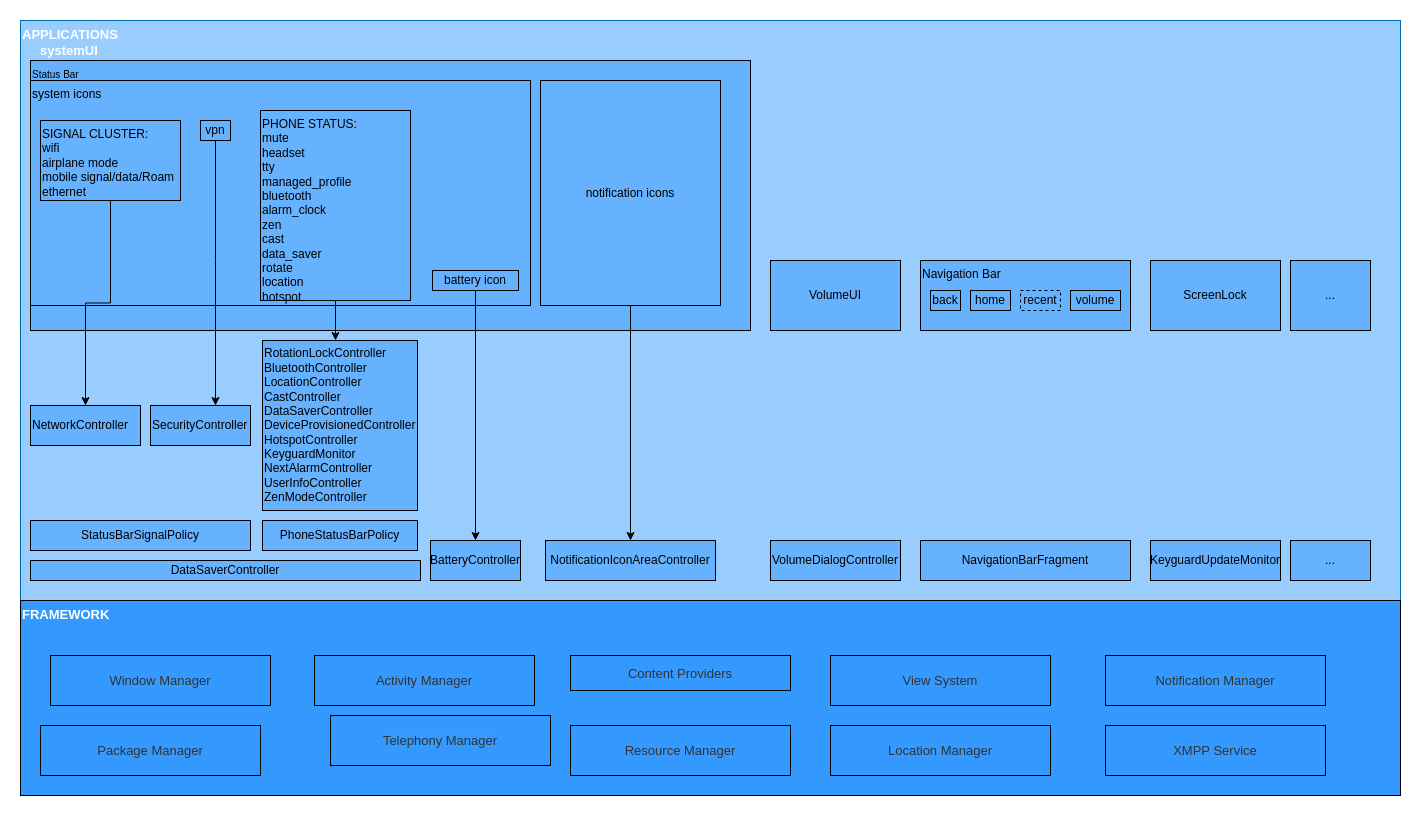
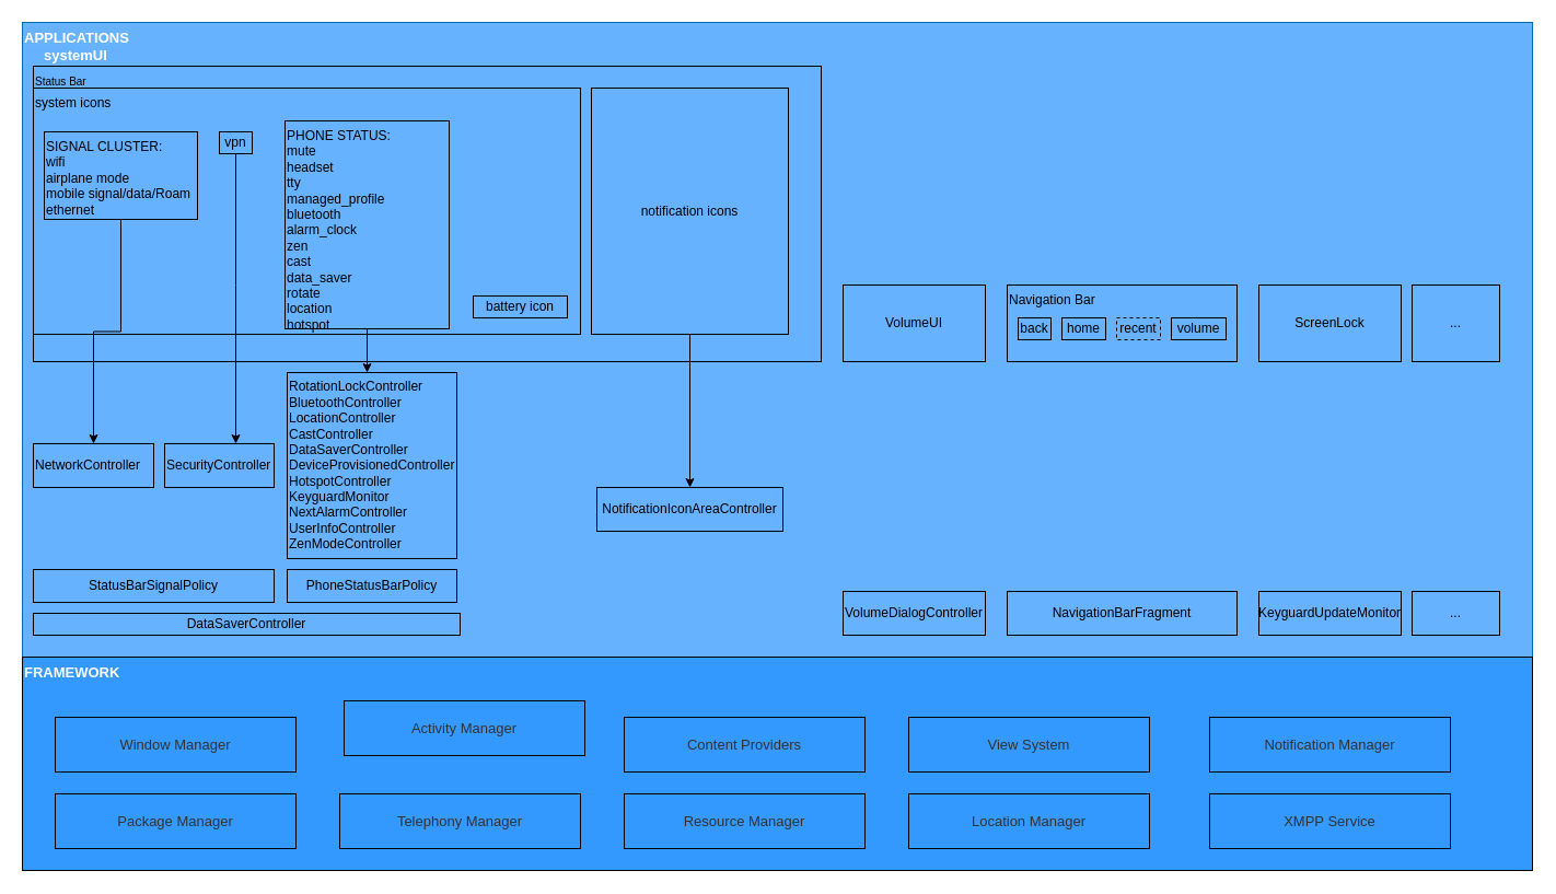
  <mxCell id="0" />
  <mxCell id="1" parent="0" />
- <mxCell id="2" value="&lt;span style=&quot;font-size: 13px; font-weight: 700; white-space: normal; background-color: rgba(255, 255, 255, 0.01);&quot;&gt;APPLICATIONS&lt;/span&gt;&lt;div style=&quot;resize: none; outline: 0px; font-size: 13px; font-weight: 700; white-space: normal;&quot;&gt;&amp;nbsp; &amp;nbsp; &amp;nbsp;systemUI&lt;/div&gt;" style="rounded=0;whiteSpace=wrap;html=1;fillColor=#99CCFF;strokeColor=#006EAF;fontColor=#ffffff;align=left;verticalAlign=top;" parent="1" vertex="1"><mxGeometry x="20" y="20" width="1380" height="580" as="geometry" /></mxCell>
+ <mxCell id="2" value="&lt;span style=&quot;font-size: 13px; font-weight: 700; white-space: normal; background-color: rgba(255, 255, 255, 0.01);&quot;&gt;APPLICATIONS&lt;/span&gt;&lt;div style=&quot;resize: none; outline: 0px; font-size: 13px; font-weight: 700; white-space: normal;&quot;&gt;&amp;nbsp; &amp;nbsp; &amp;nbsp;systemUI&lt;/div&gt;" style="rounded=0;whiteSpace=wrap;html=1;fillColor=#66b2ff;strokeColor=#006EAF;fontColor=#ffffff;align=left;verticalAlign=top;" parent="1" vertex="1"><mxGeometry x="20" y="20" width="1380" height="580" as="geometry" /></mxCell>
  <mxCell id="3" value="&lt;font style=&quot;font-size: 10px&quot;&gt;Status Bar&lt;/font&gt;" style="rounded=0;whiteSpace=wrap;html=1;fillColor=#66B2FF;align=left;verticalAlign=top;fontColor=#000000;" parent="1" vertex="1"><mxGeometry x="30" y="60" width="720" height="270" as="geometry" /></mxCell>
  <mxCell id="4" value="NetworkController" style="rounded=0;whiteSpace=wrap;html=1;fillColor=#66B2FF;fontColor=#000000;align=left;" parent="1" vertex="1"><mxGeometry x="30" y="405" width="110" height="40" as="geometry" /></mxCell>
  <mxCell id="5" value="SecurityController" style="rounded=0;whiteSpace=wrap;html=1;fillColor=#66B2FF;fontColor=#000000;align=left;" parent="1" vertex="1"><mxGeometry x="150" y="405" width="100" height="40" as="geometry" /></mxCell>
  <mxCell id="6" value="StatusBarSignalPolicy" style="rounded=0;whiteSpace=wrap;html=1;fillColor=#66B2FF;fontColor=#000000;align=center;" parent="1" vertex="1"><mxGeometry x="30" y="520" width="220" height="30" as="geometry" /></mxCell>
  <mxCell id="7" value="PhoneStatusBarPolicy" style="rounded=0;whiteSpace=wrap;html=1;fillColor=#66B2FF;fontColor=#000000;align=center;" parent="1" vertex="1"><mxGeometry x="262" y="520" width="155" height="30" as="geometry" /></mxCell>
  <mxCell id="8" value="RotationLockController&lt;br&gt;BluetoothController&lt;br&gt;LocationController&lt;br&gt;CastController&lt;br&gt;DataSaverController&lt;br&gt;&lt;span&gt;DeviceProvisionedController&lt;/span&gt;&lt;div&gt;HotspotController&lt;/div&gt;&lt;div&gt;KeyguardMonitor&lt;/div&gt;&lt;div&gt;NextAlarmController&lt;/div&gt;&lt;div&gt;UserInfoController&lt;/div&gt;&lt;div&gt;ZenModeController&lt;/div&gt;" style="rounded=0;whiteSpace=wrap;html=1;fillColor=#66B2FF;fontColor=#000000;align=left;" parent="1" vertex="1"><mxGeometry x="262" y="340" width="155" height="170" as="geometry" /></mxCell>
  <mxCell id="9" value="DataSaverController" style="rounded=0;whiteSpace=wrap;html=1;fillColor=#66B2FF;fontColor=#000000;align=center;" parent="1" vertex="1"><mxGeometry x="30" y="560" width="390" height="20" as="geometry" /></mxCell>
  <mxCell id="10" value="system icons" style="rounded=0;whiteSpace=wrap;html=1;fillColor=#66B2FF;align=left;verticalAlign=top;fontColor=#000000;" parent="1" vertex="1"><mxGeometry x="30" y="80" width="500" height="225" as="geometry" /></mxCell>
  <mxCell id="11" value="SIGNAL CLUSTER:&lt;br&gt;wifi&amp;nbsp; &amp;nbsp;&lt;br&gt;airplane mode&amp;nbsp; &amp;nbsp;&lt;br&gt;mobile signal/data/Roam&lt;br&gt;ethernet" style="rounded=0;whiteSpace=wrap;html=1;fillColor=#66B2FF;fontColor=#000000;align=left;verticalAlign=top;" parent="1" vertex="1"><mxGeometry x="40" y="120" width="140" height="80" as="geometry" /></mxCell>
  <mxCell id="12" value="vpn" style="rounded=0;whiteSpace=wrap;html=1;fillColor=#66B2FF;fontColor=#000000;align=center;" parent="1" vertex="1"><mxGeometry x="200" y="120" width="30" height="20" as="geometry" /></mxCell>
  <mxCell id="13" style="edgeStyle=orthogonalEdgeStyle;rounded=0;orthogonalLoop=1;jettySize=auto;html=1;entryX=0.5;entryY=0;entryDx=0;entryDy=0;" parent="1" source="11" target="4" edge="1"><mxGeometry relative="1" as="geometry" /></mxCell>
  <mxCell id="14" style="edgeStyle=orthogonalEdgeStyle;rounded=0;orthogonalLoop=1;jettySize=auto;html=1;" parent="1" source="12" target="5" edge="1"><mxGeometry relative="1" as="geometry"><Array as="points"><mxPoint x="215" y="260" /><mxPoint x="215" y="260" /></Array></mxGeometry></mxCell>
  <mxCell id="15" style="edgeStyle=orthogonalEdgeStyle;rounded=0;orthogonalLoop=1;jettySize=auto;html=1;exitX=0.5;exitY=1;exitDx=0;exitDy=0;" parent="1" source="3" target="3" edge="1"><mxGeometry relative="1" as="geometry" /></mxCell>
  <mxCell id="16" style="edgeStyle=orthogonalEdgeStyle;rounded=0;orthogonalLoop=1;jettySize=auto;html=1;" parent="1" source="17" target="8" edge="1"><mxGeometry relative="1" as="geometry"><Array as="points"><mxPoint x="340" y="300" /><mxPoint x="340" y="300" /></Array></mxGeometry></mxCell>
  <mxCell id="17" value="PHONE STATUS:&lt;span&gt;&lt;br&gt;mute&lt;/span&gt;&lt;br&gt;&lt;div&gt;headset&lt;/div&gt;&lt;div&gt;tty&lt;/div&gt;&lt;div&gt;managed_profile&lt;/div&gt;&lt;div&gt;bluetooth&lt;/div&gt;&lt;div&gt;alarm_clock&lt;/div&gt;&lt;div&gt;zen&lt;/div&gt;&lt;div&gt;cast&lt;/div&gt;&lt;div&gt;data_saver&lt;/div&gt;&lt;div&gt;rotate&lt;/div&gt;&lt;div&gt;location&lt;/div&gt;&lt;div&gt;hotspot&lt;/div&gt;" style="rounded=0;whiteSpace=wrap;html=1;fillColor=#66B2FF;align=left;verticalAlign=top;fontColor=#000000;" parent="1" vertex="1"><mxGeometry x="260" y="110" width="150" height="190" as="geometry" /></mxCell>
  <mxCell id="18" value="" style="group" parent="1" vertex="1" connectable="0"><mxGeometry x="920" y="260" width="210" height="320" as="geometry" /></mxCell>
  <mxCell id="19" value="Navigation Bar" style="rounded=0;whiteSpace=wrap;html=1;fillColor=#66B2FF;align=left;verticalAlign=top;fontColor=#000000;" parent="18" vertex="1"><mxGeometry width="210" height="70" as="geometry" /></mxCell>
  <mxCell id="20" value="back" style="rounded=0;whiteSpace=wrap;html=1;fillColor=#66B2FF;fontColor=#000000;align=center;" parent="18" vertex="1"><mxGeometry x="10" y="30" width="30" height="20" as="geometry" /></mxCell>
  <mxCell id="21" value="home" style="rounded=0;whiteSpace=wrap;html=1;fillColor=#66B2FF;fontColor=#000000;align=center;" parent="18" vertex="1"><mxGeometry x="50" y="30" width="40" height="20" as="geometry" /></mxCell>
  <mxCell id="22" value="recent" style="rounded=0;whiteSpace=wrap;html=1;fillColor=#66B2FF;fontColor=#000000;align=center;dashed=1;" parent="18" vertex="1"><mxGeometry x="100" y="30" width="40" height="20" as="geometry" /></mxCell>
  <mxCell id="23" value="volume" style="rounded=0;whiteSpace=wrap;html=1;fillColor=#66B2FF;fontColor=#000000;align=center;" parent="18" vertex="1"><mxGeometry x="150" y="30" width="50" height="20" as="geometry" /></mxCell>
  <mxCell id="24" value="NavigationBarFragment" style="rounded=0;whiteSpace=wrap;html=1;fillColor=#66B2FF;fontColor=#000000;align=center;" parent="18" vertex="1"><mxGeometry y="280" width="210" height="40" as="geometry" /></mxCell>
  <mxCell id="25" value="" style="group" parent="1" vertex="1" connectable="0"><mxGeometry x="770" y="260" width="130" height="320" as="geometry" /></mxCell>
  <mxCell id="26" value="VolumeUI" style="rounded=0;whiteSpace=wrap;html=1;fillColor=#66B2FF;fontColor=#000000;align=center;" parent="25" vertex="1"><mxGeometry width="130" height="70" as="geometry" /></mxCell>
  <mxCell id="27" value="&lt;span style=&quot;text-align: left ; white-space: nowrap&quot;&gt;VolumeDialogController&lt;/span&gt;" style="rounded=0;whiteSpace=wrap;html=1;fillColor=#66B2FF;fontColor=#000000;align=center;" parent="25" vertex="1"><mxGeometry y="280" width="130" height="40" as="geometry" /></mxCell>
- <mxCell id="28" style="edgeStyle=orthogonalEdgeStyle;rounded=0;orthogonalLoop=1;jettySize=auto;html=1;" parent="1" source="29" target="30" edge="1"><mxGeometry relative="1" as="geometry" /></mxCell>
  <mxCell id="29" value="battery icon" style="rounded=0;whiteSpace=wrap;html=1;fillColor=#66B2FF;fontColor=#000000;align=center;" parent="1" vertex="1"><mxGeometry x="432" y="270" width="86" height="20" as="geometry" /></mxCell>
- <mxCell id="30" value="&lt;div style=&quot;text-align: left&quot;&gt;BatteryController&lt;br&gt;&lt;/div&gt;" style="rounded=0;whiteSpace=wrap;html=1;fillColor=#66B2FF;fontColor=#000000;align=center;" parent="1" vertex="1"><mxGeometry x="430" y="540" width="90" height="40" as="geometry" /></mxCell>
  <mxCell id="31" value="" style="group" parent="1" vertex="1" connectable="0"><mxGeometry x="1150" y="260" width="130" height="320" as="geometry" /></mxCell>
  <mxCell id="32" value="ScreenLock" style="rounded=0;whiteSpace=wrap;html=1;fillColor=#66B2FF;fontColor=#000000;align=center;" parent="31" vertex="1"><mxGeometry width="130" height="70" as="geometry" /></mxCell>
  <mxCell id="33" value="&lt;div style=&quot;text-align: left&quot;&gt;&lt;span style=&quot;white-space: nowrap&quot;&gt;KeyguardUpdateMonitor&lt;/span&gt;&lt;/div&gt;" style="rounded=0;whiteSpace=wrap;html=1;fillColor=#66B2FF;fontColor=#000000;align=center;" parent="31" vertex="1"><mxGeometry y="280" width="130" height="40" as="geometry" /></mxCell>
  <mxCell id="34" value="" style="group" parent="1" vertex="1" connectable="0"><mxGeometry x="20" y="600" width="1380" height="195" as="geometry" /></mxCell>
  <mxCell id="35" value="&lt;div style=&quot;resize: none ; outline: 0px ; font-size: 13px ; color: rgb(255 , 255 , 255) ; white-space: normal&quot;&gt;FRAMEWORK&amp;nbsp; &amp;nbsp;&amp;nbsp;&lt;/div&gt;" style="rounded=0;whiteSpace=wrap;html=1;align=left;verticalAlign=top;fontStyle=1;fillColor=#3399FF;" parent="34" vertex="1"><mxGeometry width="1380" height="195" as="geometry" /></mxCell>
  <mxCell id="36" value="&lt;span style=&quot;color: rgb(50, 50, 50); font-size: 13px; white-space: normal; background-color: rgba(255, 255, 255, 0.01);&quot;&gt;Window Manager&lt;/span&gt;" style="rounded=0;whiteSpace=wrap;html=1;fillColor=#3399FF;align=center;fontStyle=0" parent="34" vertex="1"><mxGeometry x="30" y="55" width="220" height="50" as="geometry" /></mxCell>
- <mxCell id="37" value="&lt;span style=&quot;color: rgb(50, 50, 50); font-size: 13px; background-color: rgba(255, 255, 255, 0.01);&quot;&gt;Package Manager&lt;/span&gt;" style="rounded=0;whiteSpace=wrap;html=1;fillColor=#3399FF;align=center;fontStyle=0" parent="34" vertex="1"><mxGeometry x="20" y="125" width="220" height="50" as="geometry" /></mxCell>
- <mxCell id="38" value="&lt;span style=&quot;color: rgb(50 , 50 , 50) ; font-size: 13px ; font-weight: 400 ; background-color: rgba(255 , 255 , 255 , 0.01)&quot;&gt;Telephony Manager&lt;/span&gt;" style="rounded=0;whiteSpace=wrap;html=1;fillColor=#3399FF;align=center;fontStyle=1" parent="34" vertex="1"><mxGeometry x="310" y="115" width="220" height="50" as="geometry" /></mxCell>
- <mxCell id="39" value="&lt;span style=&quot;color: rgb(50 , 50 , 50) ; font-size: 13px ; font-weight: 400 ; background-color: rgba(255 , 255 , 255 , 0.01)&quot;&gt;Activity Manager&lt;/span&gt;" style="rounded=0;whiteSpace=wrap;html=1;fillColor=#3399FF;align=center;fontStyle=1" parent="34" vertex="1"><mxGeometry x="294" y="55" width="220" height="50" as="geometry" /></mxCell>
+ <mxCell id="37" value="&lt;span style=&quot;color: rgb(50, 50, 50); font-size: 13px; background-color: rgba(255, 255, 255, 0.01);&quot;&gt;Package Manager&lt;/span&gt;" style="rounded=0;whiteSpace=wrap;html=1;fillColor=#3399FF;align=center;fontStyle=0" parent="34" vertex="1"><mxGeometry x="30" y="125" width="220" height="50" as="geometry" /></mxCell>
+ <mxCell id="38" value="&lt;span style=&quot;color: rgb(50 , 50 , 50) ; font-size: 13px ; font-weight: 400 ; background-color: rgba(255 , 255 , 255 , 0.01)&quot;&gt;Telephony Manager&lt;/span&gt;" style="rounded=0;whiteSpace=wrap;html=1;fillColor=#3399FF;align=center;fontStyle=1" parent="34" vertex="1"><mxGeometry x="290" y="125" width="220" height="50" as="geometry" /></mxCell>
+ <mxCell id="39" value="&lt;span style=&quot;color: rgb(50 , 50 , 50) ; font-size: 13px ; font-weight: 400 ; background-color: rgba(255 , 255 , 255 , 0.01)&quot;&gt;Activity Manager&lt;/span&gt;" style="rounded=0;whiteSpace=wrap;html=1;fillColor=#3399FF;align=center;fontStyle=1" parent="34" vertex="1"><mxGeometry x="294" y="40" width="220" height="50" as="geometry" /></mxCell>
  <mxCell id="40" value="&lt;span style=&quot;color: rgb(50 , 50 , 50) ; font-size: 13px ; font-weight: 400 ; background-color: rgba(255 , 255 , 255 , 0.01)&quot;&gt;Resource Manager&lt;/span&gt;" style="rounded=0;whiteSpace=wrap;html=1;fillColor=#3399FF;align=center;fontStyle=1" parent="34" vertex="1"><mxGeometry x="550" y="125" width="220" height="50" as="geometry" /></mxCell>
- <mxCell id="41" value="&lt;span style=&quot;color: rgb(50 , 50 , 50) ; font-size: 13px ; font-weight: 400 ; background-color: rgba(255 , 255 , 255 , 0.01)&quot;&gt;Content Providers&lt;/span&gt;" style="rounded=0;whiteSpace=wrap;html=1;fillColor=#3399FF;align=center;fontStyle=1" parent="34" vertex="1"><mxGeometry x="550" y="55" width="220" height="35" as="geometry" /></mxCell>
+ <mxCell id="41" value="&lt;span style=&quot;color: rgb(50 , 50 , 50) ; font-size: 13px ; font-weight: 400 ; background-color: rgba(255 , 255 , 255 , 0.01)&quot;&gt;Content Providers&lt;/span&gt;" style="rounded=0;whiteSpace=wrap;html=1;fillColor=#3399FF;align=center;fontStyle=1" parent="34" vertex="1"><mxGeometry x="550" y="55" width="220" height="50" as="geometry" /></mxCell>
  <mxCell id="42" value="&lt;span style=&quot;color: rgb(50 , 50 , 50) ; font-size: 13px ; font-weight: 400 ; background-color: rgba(255 , 255 , 255 , 0.01)&quot;&gt;Location Manager&lt;/span&gt;" style="rounded=0;whiteSpace=wrap;html=1;fillColor=#3399FF;align=center;fontStyle=1" parent="34" vertex="1"><mxGeometry x="810" y="125" width="220" height="50" as="geometry" /></mxCell>
  <mxCell id="43" value="&lt;span style=&quot;color: rgb(50 , 50 , 50) ; font-size: 13px ; font-weight: 400 ; background-color: rgba(255 , 255 , 255 , 0.01)&quot;&gt;View System&lt;/span&gt;" style="rounded=0;whiteSpace=wrap;html=1;fillColor=#3399FF;align=center;fontStyle=1" parent="34" vertex="1"><mxGeometry x="810" y="55" width="220" height="50" as="geometry" /></mxCell>
  <mxCell id="44" value="&lt;span style=&quot;color: rgb(50 , 50 , 50) ; font-size: 13px ; font-weight: 400 ; background-color: rgba(255 , 255 , 255 , 0.01)&quot;&gt;XMPP Service&lt;/span&gt;" style="rounded=0;whiteSpace=wrap;html=1;fillColor=#3399FF;align=center;fontStyle=1" parent="34" vertex="1"><mxGeometry x="1085" y="125" width="220" height="50" as="geometry" /></mxCell>
  <mxCell id="45" value="&lt;span style=&quot;color: rgb(50 , 50 , 50) ; font-size: 13px ; font-weight: 400 ; background-color: rgba(255 , 255 , 255 , 0.01)&quot;&gt;Notification Manager&lt;/span&gt;" style="rounded=0;whiteSpace=wrap;html=1;fillColor=#3399FF;align=center;fontStyle=1" parent="34" vertex="1"><mxGeometry x="1085" y="55" width="220" height="50" as="geometry" /></mxCell>
  <mxCell id="46" value="" style="group" parent="1" vertex="1" connectable="0"><mxGeometry x="1290" y="260" width="80" height="320" as="geometry" /></mxCell>
  <mxCell id="47" value="..." style="rounded=0;whiteSpace=wrap;html=1;fillColor=#66B2FF;fontColor=#000000;align=center;" parent="46" vertex="1"><mxGeometry width="80" height="70" as="geometry" /></mxCell>
  <mxCell id="48" value="&lt;div style=&quot;text-align: left&quot;&gt;&lt;span style=&quot;white-space: nowrap&quot;&gt;...&lt;/span&gt;&lt;/div&gt;" style="rounded=0;whiteSpace=wrap;html=1;fillColor=#66B2FF;fontColor=#000000;align=center;" parent="46" vertex="1"><mxGeometry y="280" width="80" height="40" as="geometry" /></mxCell>
- <mxCell id="49" value="NotificationIconAreaController" style="rounded=0;whiteSpace=wrap;html=1;fillColor=#66B2FF;fontColor=#000000;align=center;" parent="1" vertex="1"><mxGeometry x="545" y="540" width="170" height="40" as="geometry" /></mxCell>
+ <mxCell id="49" value="NotificationIconAreaController" style="rounded=0;whiteSpace=wrap;html=1;fillColor=#66B2FF;fontColor=#000000;align=center;" parent="1" vertex="1"><mxGeometry x="545" y="445" width="170" height="40" as="geometry" /></mxCell>
  <mxCell id="50" style="edgeStyle=orthogonalEdgeStyle;rounded=0;orthogonalLoop=1;jettySize=auto;html=1;entryX=0.5;entryY=0;entryDx=0;entryDy=0;" parent="1" source="51" target="49" edge="1"><mxGeometry relative="1" as="geometry" /></mxCell>
  <mxCell id="51" value="notification icons" style="rounded=0;whiteSpace=wrap;html=1;fillColor=#66B2FF;fontColor=#000000;align=center;" parent="1" vertex="1"><mxGeometry x="540" y="80" width="180" height="225" as="geometry" /></mxCell>
